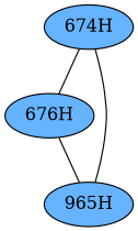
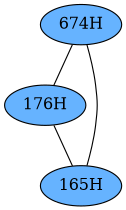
  graph {
    node [fillcolor="#66B3FF" style=radial]
    edge [penwidth=1]
    n1 [label="674H"]
-   "176H" [label="676H"]
-   "165H" [label="965H"]
+   "176H"
+   "165H"
    n1 -- "176H"
    n1 -- "165H"
    "176H" -- "165H"
  }
